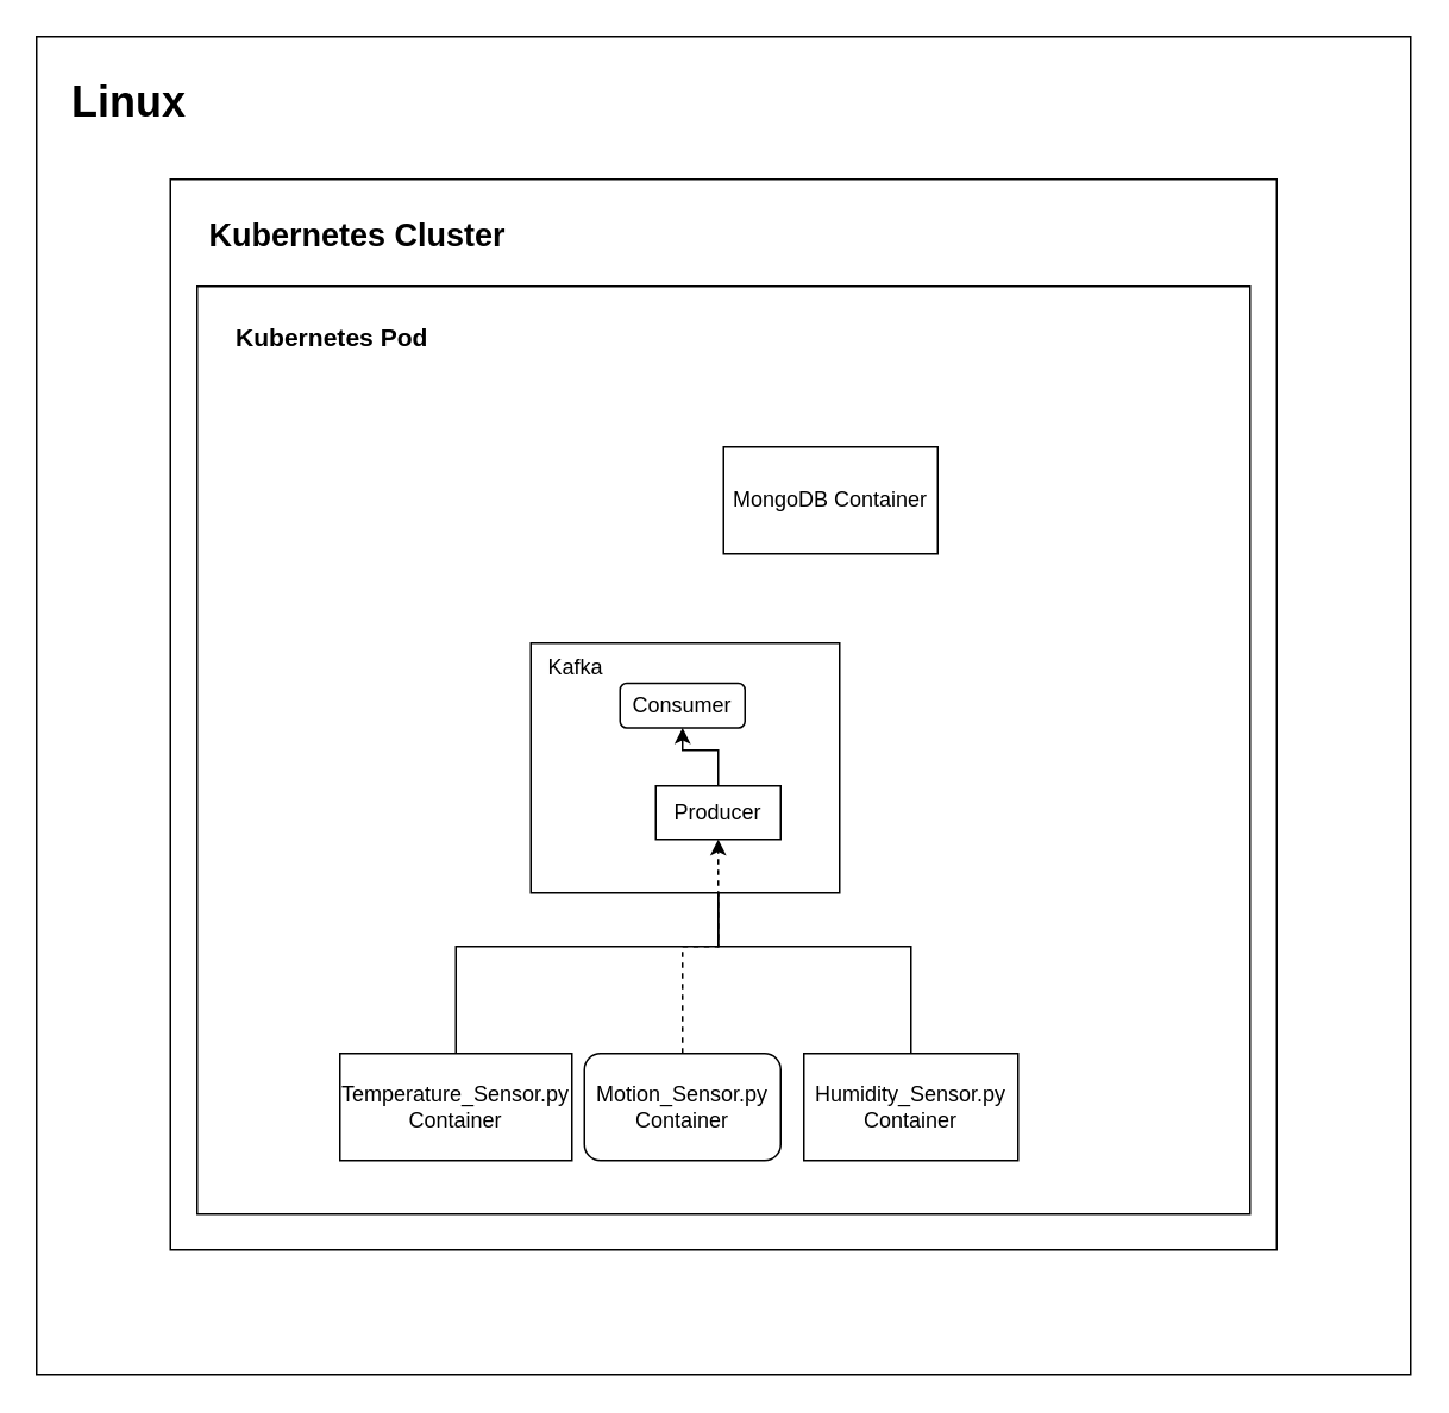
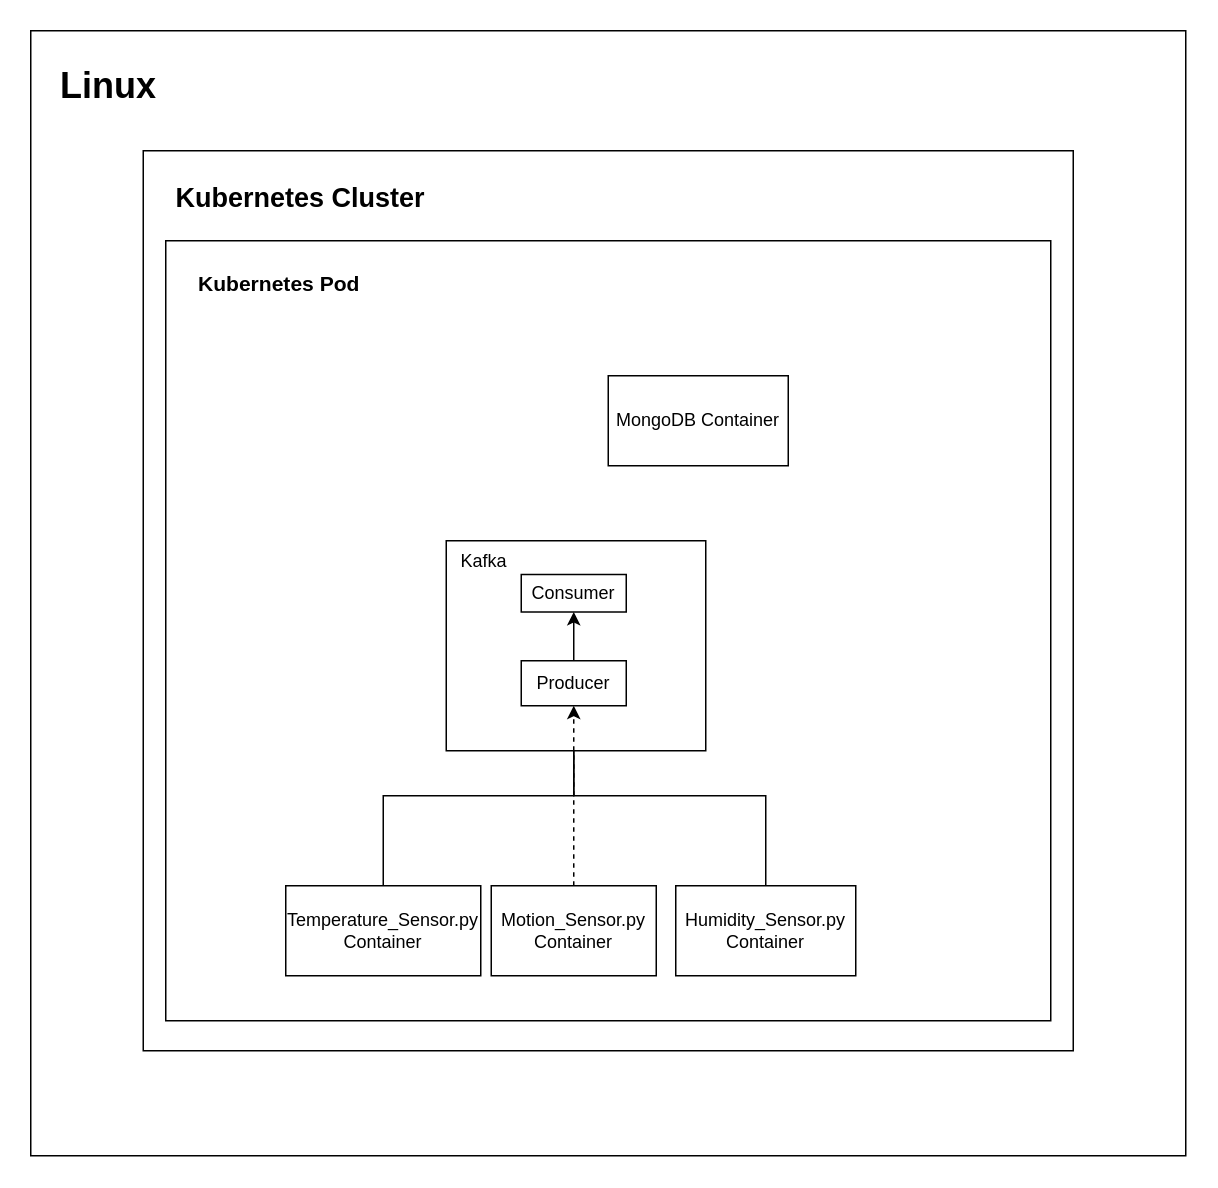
  <mxCell id="0" />
  <mxCell id="1" parent="0" />
  <mxCell id="2" value="&lt;h1 align=&quot;left&quot;&gt;Linux&lt;/h1&gt;" style="rounded=0;whiteSpace=wrap;html=1;align=left;verticalAlign=top;spacingLeft=18;" parent="1" vertex="1"><mxGeometry x="20" y="20" width="770" height="750" as="geometry" /></mxCell>
  <mxCell id="3" value="&lt;h2&gt;Kubernetes Cluster&lt;/h2&gt;" style="rounded=0;whiteSpace=wrap;html=1;verticalAlign=top;align=left;spacingLeft=20;" parent="1" vertex="1"><mxGeometry x="95" y="100" width="620" height="600" as="geometry" /></mxCell>
  <mxCell id="4" value="&lt;h3&gt;Kubernetes Pod&lt;/h3&gt;" style="rounded=0;whiteSpace=wrap;html=1;verticalAlign=top;align=left;spacingLeft=20;" parent="1" vertex="1"><mxGeometry x="110" y="160" width="590" height="520" as="geometry" /></mxCell>
  <mxCell id="5" value="MongoDB Container" style="rounded=0;whiteSpace=wrap;html=1;" parent="1" vertex="1"><mxGeometry x="405" y="250" width="120" height="60" as="geometry" /></mxCell>
  <mxCell id="6" style="edgeStyle=orthogonalEdgeStyle;rounded=0;orthogonalLoop=1;jettySize=auto;html=1;entryX=0.5;entryY=1;entryDx=0;entryDy=0;exitX=0.5;exitY=0;exitDx=0;exitDy=0;" edge="1" parent="1" source="7" target="13"><mxGeometry relative="1" as="geometry" /></mxCell>
  <mxCell id="7" value="&lt;div&gt;Temperature_Sensor.py Container&lt;/div&gt;" style="rounded=0;whiteSpace=wrap;html=1;" parent="1" vertex="1"><mxGeometry x="190" y="590" width="130" height="60" as="geometry" /></mxCell>
- <mxCell id="8" value="Motion_Sensor.py&lt;br&gt;&lt;div&gt;Container&lt;/div&gt;" style="whiteSpace=wrap;html=1;rounded=1;" parent="1" vertex="1"><mxGeometry x="327" y="590" width="110" height="60" as="geometry" /></mxCell>
+ <mxCell id="8" value="Motion_Sensor.py&lt;br&gt;&lt;div&gt;Container&lt;/div&gt;" style="rounded=0;whiteSpace=wrap;html=1;" parent="1" vertex="1"><mxGeometry x="327" y="590" width="110" height="60" as="geometry" /></mxCell>
  <mxCell id="9" style="edgeStyle=orthogonalEdgeStyle;rounded=0;orthogonalLoop=1;jettySize=auto;html=1;entryX=0.5;entryY=1;entryDx=0;entryDy=0;exitX=0.5;exitY=0;exitDx=0;exitDy=0;" edge="1" parent="1" source="10" target="13"><mxGeometry relative="1" as="geometry" /></mxCell>
  <mxCell id="10" value="Humidity_Sensor.py&lt;br&gt;Container" style="rounded=0;whiteSpace=wrap;html=1;" parent="1" vertex="1"><mxGeometry x="450" y="590" width="120" height="60" as="geometry" /></mxCell>
  <mxCell id="11" value="Kafka" style="rounded=0;whiteSpace=wrap;html=1;align=left;verticalAlign=top;spacingLeft=8;" parent="1" vertex="1"><mxGeometry x="297" y="360" width="173" height="140" as="geometry" /></mxCell>
  <mxCell id="12" style="edgeStyle=orthogonalEdgeStyle;rounded=0;orthogonalLoop=1;jettySize=auto;html=1;entryX=0.5;entryY=1;entryDx=0;entryDy=0;" edge="1" parent="1" source="13" target="14"><mxGeometry relative="1" as="geometry" /></mxCell>
- <mxCell id="13" value="Producer" style="rounded=0;whiteSpace=wrap;html=1;" vertex="1" parent="1"><mxGeometry x="367" y="440" width="70" height="30" as="geometry" /></mxCell>
- <mxCell id="14" value="Consumer" style="whiteSpace=wrap;html=1;rounded=1;" vertex="1" parent="1"><mxGeometry x="347" y="382.5" width="70" height="25" as="geometry" /></mxCell>
+ <mxCell id="13" value="Producer" style="rounded=0;whiteSpace=wrap;html=1;" vertex="1" parent="1"><mxGeometry x="347" y="440" width="70" height="30" as="geometry" /></mxCell>
+ <mxCell id="14" value="Consumer" style="rounded=0;whiteSpace=wrap;html=1;" vertex="1" parent="1"><mxGeometry x="347" y="382.5" width="70" height="25" as="geometry" /></mxCell>
  <mxCell id="15" style="edgeStyle=orthogonalEdgeStyle;rounded=0;orthogonalLoop=1;jettySize=auto;html=1;entryX=0.5;entryY=1;entryDx=0;entryDy=0;dashed=1;" edge="1" parent="1" source="8" target="13"><mxGeometry relative="1" as="geometry" /></mxCell>
